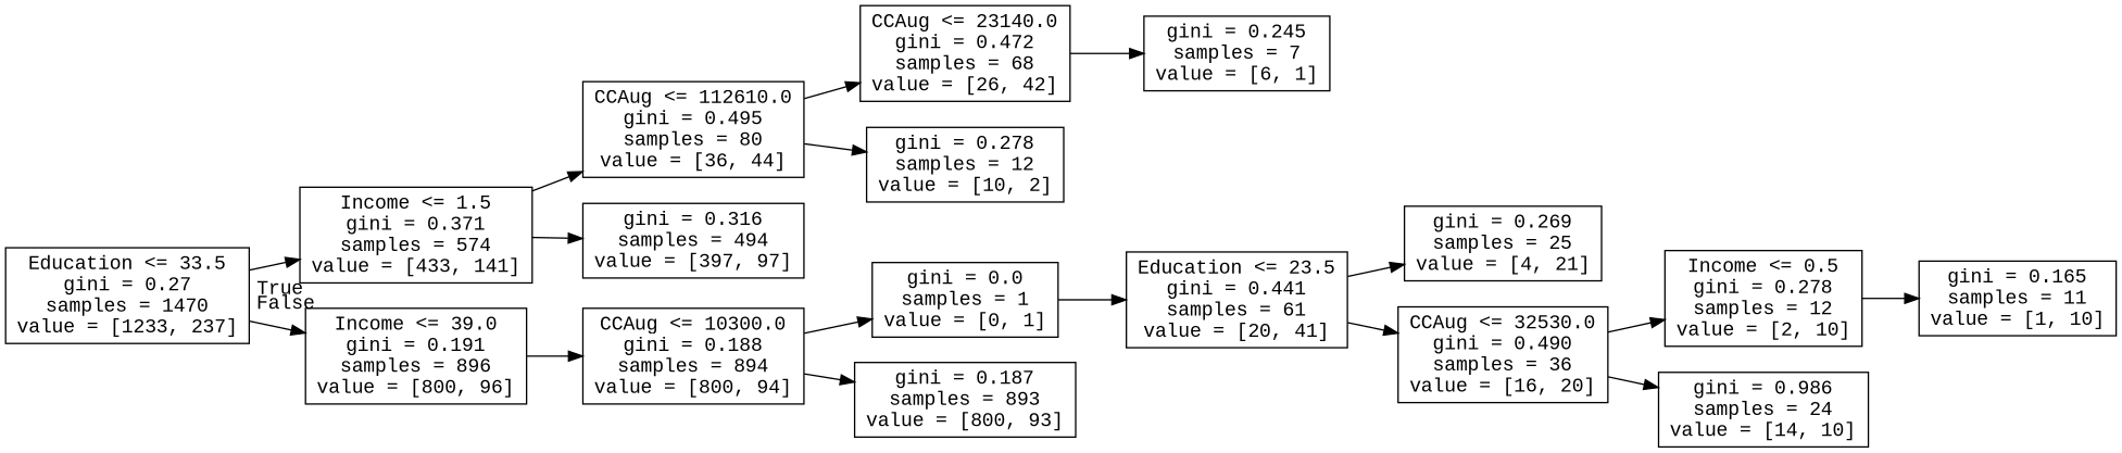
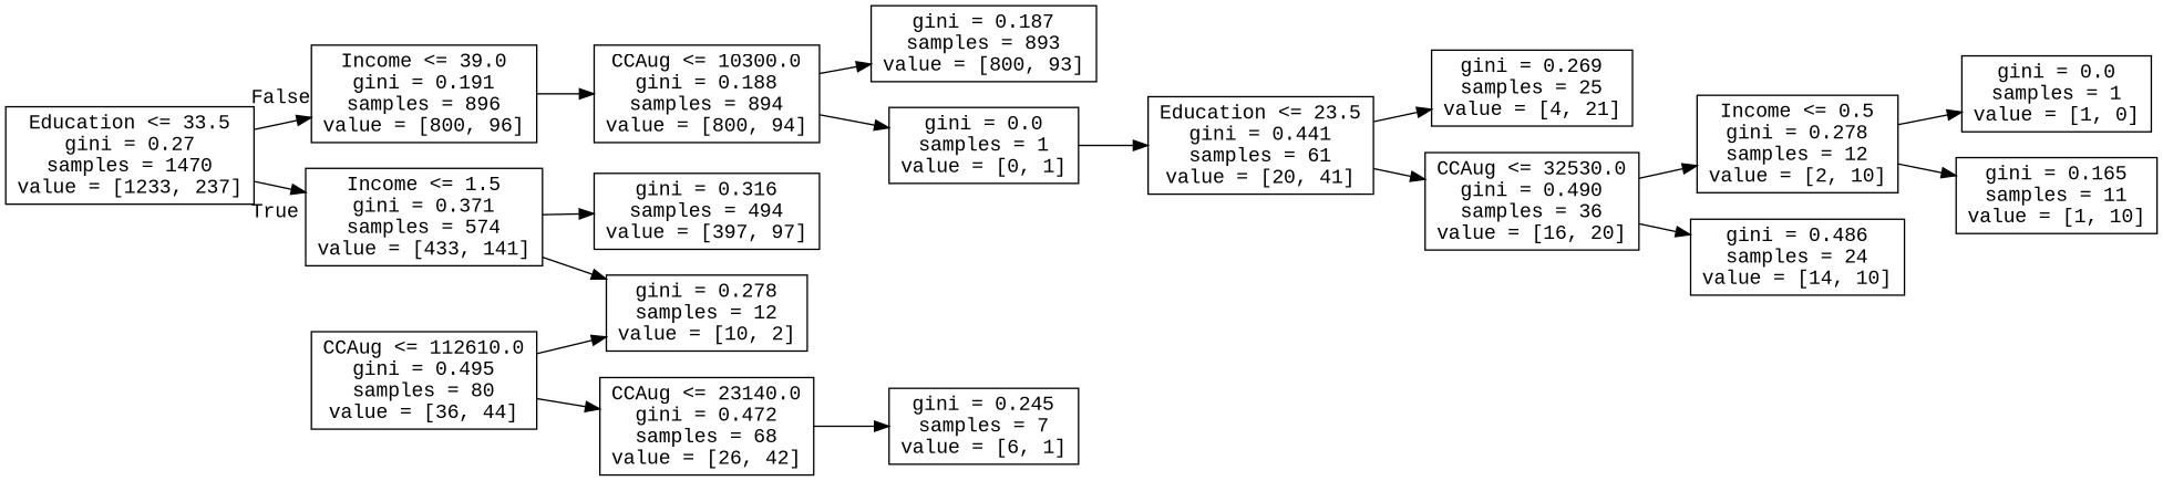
  digraph {
    fontname="Liberation Mono"
    rankdir=LR
    node [fontname="Liberation Mono" shape=box]
    edge [fontname="Liberation Mono"]
    n1 [label="Education <= 33.5\ngini = 0.27\nsamples = 1470\nvalue = [1233, 237]"]
    n2 [label="Income <= 1.5\ngini = 0.371\nsamples = 574\nvalue = [433, 141]"]
    n3 [label="Income <= 39.0\ngini = 0.191\nsamples = 896\nvalue = [800, 96]"]
    n4 [label="CCAug <= 112610.0\ngini = 0.495\nsamples = 80\nvalue = [36, 44]"]
    n5 [label="gini = 0.316\nsamples = 494\nvalue = [397, 97]"]
    n6 [label="CCAug <= 10300.0\ngini = 0.188\nsamples = 894\nvalue = [800, 94]"]
    n7 [label="CCAug <= 23140.0\ngini = 0.472\nsamples = 68\nvalue = [26, 42]"]
    n8 [label="gini = 0.278\nsamples = 12\nvalue = [10, 2]"]
    n9 [label="gini = 0.245\nsamples = 7\nvalue = [6, 1]"]
    n10 [label="Education <= 23.5\ngini = 0.441\nsamples = 61\nvalue = [20, 41]"]
    n11 [label="gini = 0.269\nsamples = 25\nvalue = [4, 21]"]
    n12 [label="CCAug <= 32530.0\ngini = 0.490\nsamples = 36\nvalue = [16, 20]"]
    n13 [label="Income <= 0.5\ngini = 0.278\nsamples = 12\nvalue = [2, 10]"]
-   n14 [label="gini = 0.986\nsamples = 24\nvalue = [14, 10]"]
+   n14 [label="gini = 0.486\nsamples = 24\nvalue = [14, 10]"]
+   n15 [label="gini = 0.0\nsamples = 1\nvalue = [1, 0]"]
    n16 [label="gini = 0.165\nsamples = 11\nvalue = [1, 10]"]
    n17 [label="gini = 0.0\nsamples = 1\nvalue = [0, 1]"]
    n18 [label="gini = 0.187\nsamples = 893\nvalue = [800, 93]"]
    n1 -> n2 [headlabel=True labelangle=45 labeldistance=2.5]
    n1 -> n3 [headlabel=False labelangle=-45 labeldistance=2.5]
-   n2 -> n4
+   n2 -> n8
    n2 -> n5
    n3 -> n6
    n4 -> n7
    n4 -> n8
    n6 -> n17
    n6 -> n18
    n7 -> n9
    n10 -> n11
    n10 -> n12
    n12 -> n13
    n12 -> n14
+   n13 -> n15
    n13 -> n16
    n17 -> n10
  }
